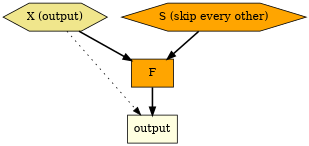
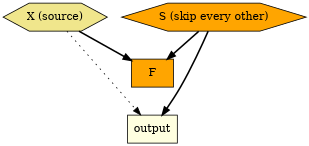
  digraph {
    rankdir=TB
    node [fillcolor=orange shape=hexagon style=filled]
    edge [style=bold]
-   "X (source)" [fillcolor=khaki label="X (output)"]
+   "X (source)" [fillcolor=khaki]
    F [shape=box]
    output [fillcolor=lightyellow shape=box]
    "S (skip every other)"
    "X (source)" -> F
    "X (source)" -> output [style=dotted]
-   F -> output
+   "S (skip every other)" -> output
    "S (skip every other)" -> F
  }
